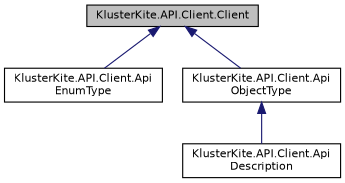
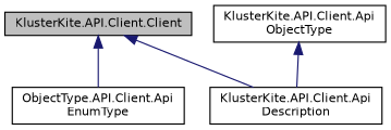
  digraph {
    node [color=black fillcolor=white fontname=Helvetica fontsize=10 shape=record style=filled]
    edge [color=midnightblue dir=back fontname=Helvetica fontsize=10 labelfontname=Helvetica labelfontsize=10 style=solid]
    n1 [fillcolor=grey75 fontcolor=black height=0.2 label="KlusterKite.API.Client.Client" width=0.4]
-   n2 [height=0.2 label="KlusterKite.API.Client.Api\lEnumType" width=0.4]
+   n2 [height=0.2 label="ObjectType.API.Client.Api\lEnumType" width=0.4]
    n3 [height=0.2 label="KlusterKite.API.Client.Api\lObjectType" width=0.4]
    n4 [height=0.2 label="KlusterKite.API.Client.Api\lDescription" width=0.4]
    n1 -> n2
-   n1 -> n3
+   n1 -> n4
    n3 -> n4
  }
